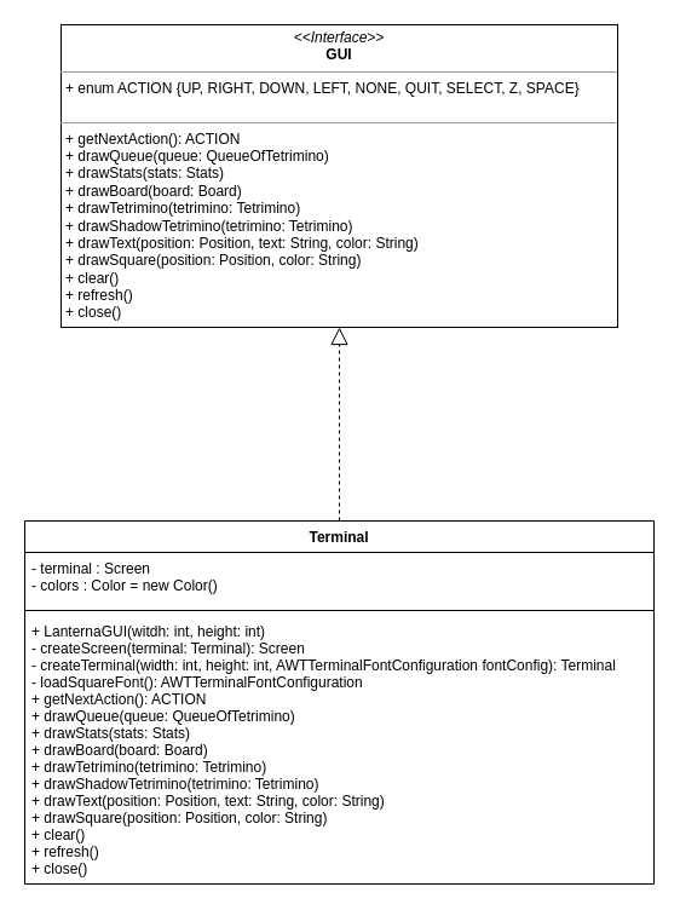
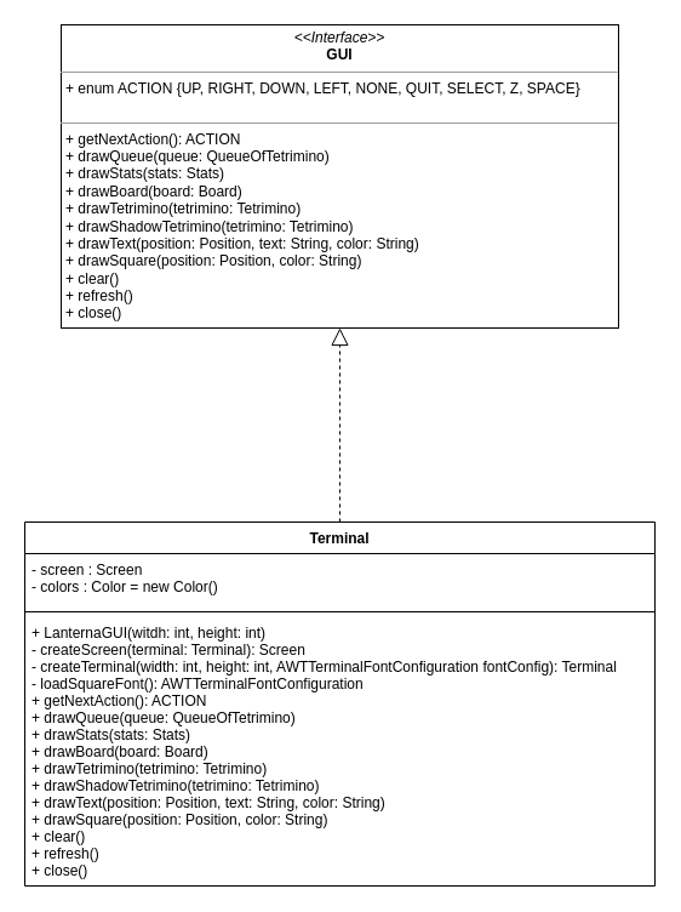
  <mxCell id="0" />
  <mxCell id="1" parent="0" />
  <mxCell id="2" value="&lt;p style=&quot;margin: 0px ; margin-top: 4px ; text-align: center&quot;&gt;&lt;i&gt;&amp;lt;&amp;lt;Interface&amp;gt;&amp;gt;&lt;/i&gt;&lt;br&gt;&lt;b&gt;GUI&lt;/b&gt;&lt;/p&gt;&lt;hr size=&quot;1&quot;&gt;&lt;p style=&quot;margin: 0px ; margin-left: 4px&quot;&gt;+ enum ACTION {UP, RIGHT, DOWN, LEFT, NONE, QUIT, SELECT, Z, SPACE}&lt;/p&gt;&lt;br&gt;&lt;hr size=&quot;1&quot;&gt;&lt;p style=&quot;margin: 0px 0px 0px 4px&quot;&gt;+ getNextAction(): ACTION&lt;br&gt;+ drawQueue(queue: QueueOfTetrimino)&lt;/p&gt;&lt;p style=&quot;margin: 0px 0px 0px 4px&quot;&gt;+ drawStats(stats: Stats)&lt;br&gt;+ drawBoard(board: Board)&lt;br&gt;+ drawTetrimino(tetrimino: Tetrimino)&lt;/p&gt;&lt;p style=&quot;margin: 0px 0px 0px 4px&quot;&gt;+ drawShadowTetrimino(tetrimino: Tetrimino)&lt;br&gt;+ drawText(position: Position, text: String, color: String)&lt;br&gt;+ drawSquare(position: Position, color: String)&lt;/p&gt;&lt;p style=&quot;margin: 0px 0px 0px 4px&quot;&gt;+ clear()&lt;br&gt;+ refresh()&lt;br&gt;+ close()&lt;/p&gt;" style="verticalAlign=top;align=left;overflow=fill;fontSize=12;fontFamily=Helvetica;html=1;" vertex="1" parent="1"><mxGeometry x="50" y="20" width="460" height="250" as="geometry" /></mxCell>
  <mxCell id="3" value="Terminal" style="swimlane;fontStyle=1;align=center;verticalAlign=top;childLayout=stackLayout;horizontal=1;startSize=26;horizontalStack=0;resizeParent=1;resizeParentMax=0;resizeLast=0;collapsible=1;marginBottom=0;" vertex="1" parent="1"><mxGeometry x="20" y="430" width="520" height="300" as="geometry" /></mxCell>
- <mxCell id="4" value="- terminal : Screen&#10;- colors : Color = new Color()" style="text;strokeColor=none;fillColor=none;align=left;verticalAlign=top;spacingLeft=4;spacingRight=4;overflow=hidden;rotatable=0;points=[[0,0.5],[1,0.5]];portConstraint=eastwest;" vertex="1" parent="3"><mxGeometry y="26" width="520" height="44" as="geometry" /></mxCell>
+ <mxCell id="4" value="- screen : Screen&#10;- colors : Color = new Color()" style="text;strokeColor=none;fillColor=none;align=left;verticalAlign=top;spacingLeft=4;spacingRight=4;overflow=hidden;rotatable=0;points=[[0,0.5],[1,0.5]];portConstraint=eastwest;" vertex="1" parent="3"><mxGeometry y="26" width="520" height="44" as="geometry" /></mxCell>
  <mxCell id="5" value="" style="line;strokeWidth=1;fillColor=none;align=left;verticalAlign=middle;spacingTop=-1;spacingLeft=3;spacingRight=3;rotatable=0;labelPosition=right;points=[];portConstraint=eastwest;" vertex="1" parent="3"><mxGeometry y="70" width="520" height="8" as="geometry" /></mxCell>
  <mxCell id="6" value="+ LanternaGUI(witdh: int, height: int)&#10;- createScreen(terminal: Terminal): Screen&#10;- createTerminal(width: int, height: int, AWTTerminalFontConfiguration fontConfig): Terminal&#10;- loadSquareFont(): AWTTerminalFontConfiguration&#10;+ getNextAction(): ACTION&#10;+ drawQueue(queue: QueueOfTetrimino)&#10;+ drawStats(stats: Stats)&#10;+ drawBoard(board: Board)&#10;+ drawTetrimino(tetrimino: Tetrimino)&#10;+ drawShadowTetrimino(tetrimino: Tetrimino)&#10;+ drawText(position: Position, text: String, color: String)&#10;+ drawSquare(position: Position, color: String)&#10;+ clear()&#10;+ refresh()&#10;+ close()" style="text;strokeColor=none;fillColor=none;align=left;verticalAlign=top;spacingLeft=4;spacingRight=4;overflow=hidden;rotatable=0;points=[[0,0.5],[1,0.5]];portConstraint=eastwest;" vertex="1" parent="3"><mxGeometry y="78" width="520" height="222" as="geometry" /></mxCell>
  <mxCell id="7" value="" style="endArrow=block;dashed=1;endFill=0;endSize=12;html=1;rounded=0;edgeStyle=orthogonalEdgeStyle;" edge="1" parent="1" source="3" target="2"><mxGeometry width="160" relative="1" as="geometry"><mxPoint x="-34" y="350" as="sourcePoint" /><mxPoint x="126" y="350" as="targetPoint" /></mxGeometry></mxCell>
